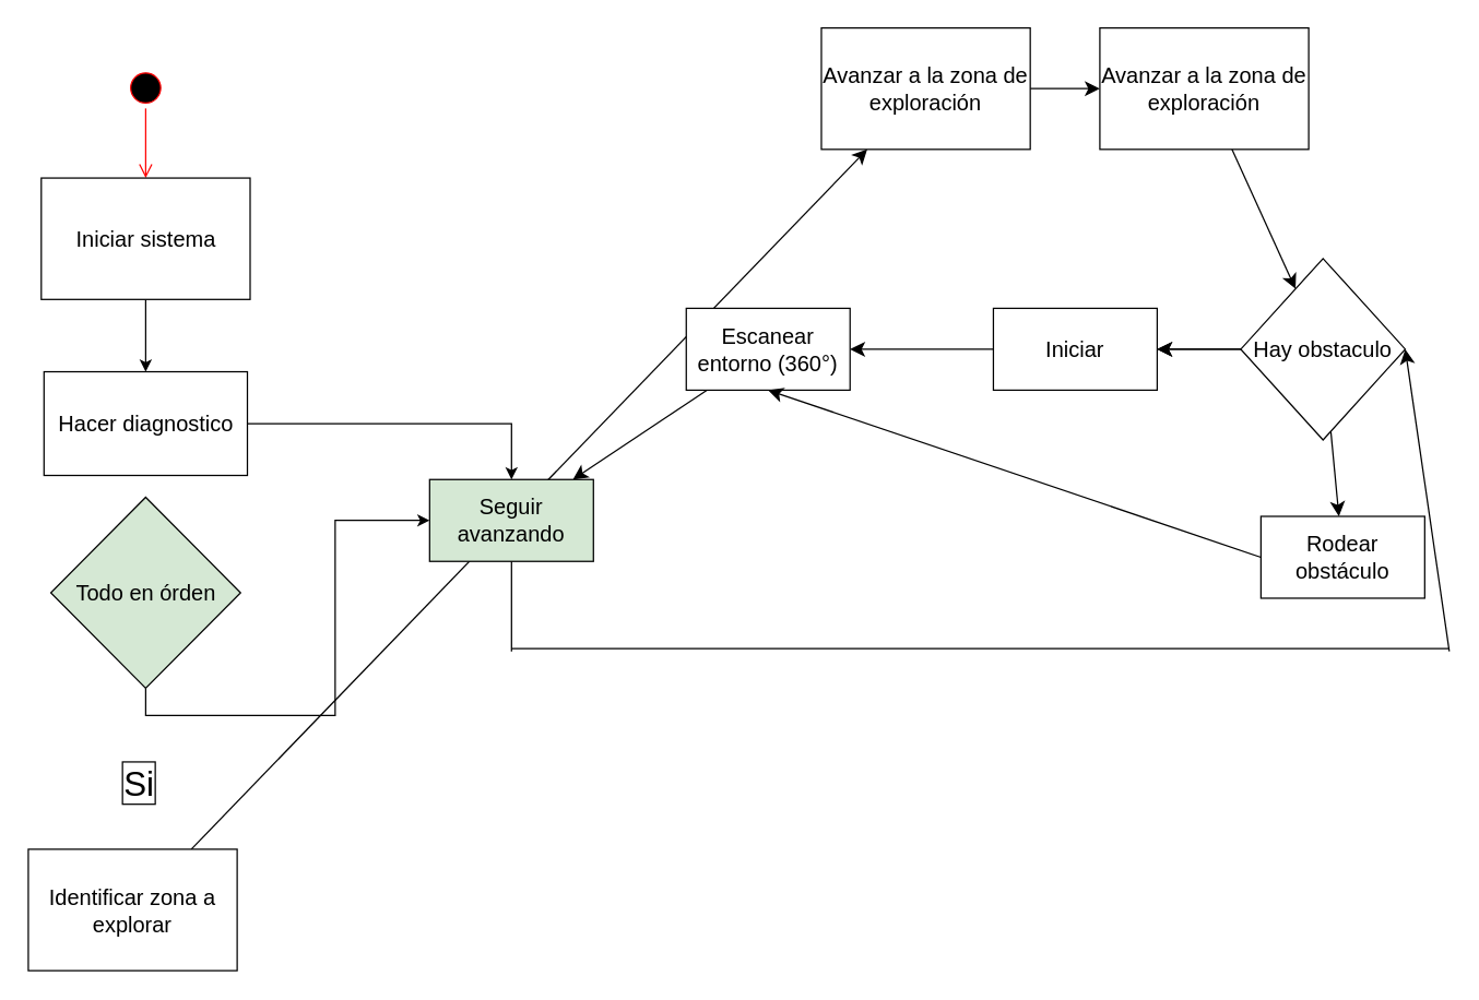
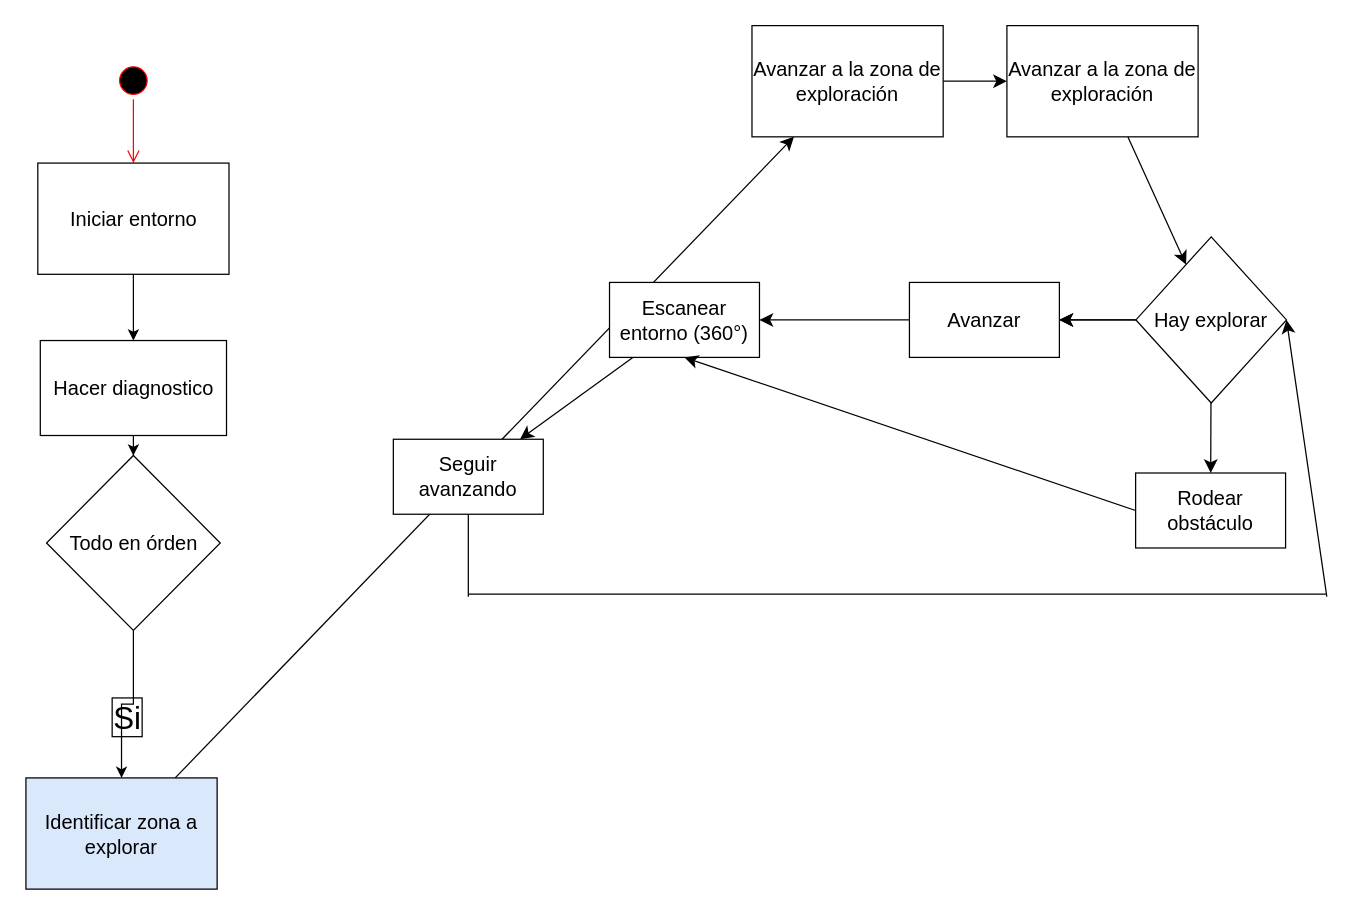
  <mxCell id="0" />
  <mxCell id="1" parent="0" />
  <mxCell id="2" value="" style="ellipse;html=1;shape=startState;fillColor=#000000;strokeColor=#ff0000;fontSize=16;direction=east;flipV=0;" parent="1" vertex="1"><mxGeometry x="91" y="49" width="30" height="30" as="geometry" /></mxCell>
  <mxCell id="3" value="" style="edgeStyle=orthogonalEdgeStyle;html=1;verticalAlign=bottom;endArrow=open;endSize=8;strokeColor=#ff0000;rounded=0;fontSize=12;curved=1;entryX=0.5;entryY=0;entryDx=0;entryDy=0;" parent="1" source="2" edge="1" target="5"><mxGeometry relative="1" as="geometry"><mxPoint x="170" y="64.571" as="targetPoint" /></mxGeometry></mxCell>
  <mxCell id="4" value="" style="edgeStyle=orthogonalEdgeStyle;rounded=0;orthogonalLoop=1;jettySize=auto;html=1;" edge="1" parent="1" source="5" target="27"><mxGeometry relative="1" as="geometry" /></mxCell>
- <mxCell id="5" value="Iniciar sistema" style="rounded=0;whiteSpace=wrap;html=1;fontSize=16;align=center;direction=east;flipV=0;" parent="1" vertex="1"><mxGeometry x="29.5" y="130" width="153" height="89" as="geometry" /></mxCell>
+ <mxCell id="5" value="Iniciar entorno" style="rounded=0;whiteSpace=wrap;html=1;fontSize=16;align=center;direction=east;flipV=0;" parent="1" vertex="1"><mxGeometry x="29.5" y="130" width="153" height="89" as="geometry" /></mxCell>
  <mxCell id="6" value="" style="edgeStyle=none;curved=1;rounded=0;orthogonalLoop=1;jettySize=auto;html=1;fontSize=12;startSize=8;endSize=8;" parent="1" source="7" target="9" edge="1"><mxGeometry relative="1" as="geometry" /></mxCell>
- <mxCell id="7" value="Identificar zona a explorar" style="rounded=0;whiteSpace=wrap;html=1;fontSize=16;align=center;direction=east;flipV=0;" parent="1" vertex="1"><mxGeometry x="20" y="622" width="153" height="89" as="geometry" /></mxCell>
+ <mxCell id="7" value="Identificar zona a explorar" style="rounded=0;whiteSpace=wrap;html=1;fontSize=16;align=center;direction=east;flipV=0;fillColor=#dae8fc;" parent="1" vertex="1"><mxGeometry x="20" y="622" width="153" height="89" as="geometry" /></mxCell>
  <mxCell id="8" value="" style="edgeStyle=none;curved=1;rounded=0;orthogonalLoop=1;jettySize=auto;html=1;fontSize=12;startSize=8;endSize=8;" parent="1" source="9" target="11" edge="1"><mxGeometry relative="1" as="geometry" /></mxCell>
  <mxCell id="9" value="Avanzar a la zona de exploración" style="rounded=0;whiteSpace=wrap;html=1;fontSize=16;align=center;direction=east;flipV=0;" parent="1" vertex="1"><mxGeometry x="601" y="20" width="153" height="89" as="geometry" /></mxCell>
  <mxCell id="10" value="" style="edgeStyle=none;curved=1;rounded=0;orthogonalLoop=1;jettySize=auto;html=1;fontSize=12;startSize=8;endSize=8;" parent="1" source="11" target="15" edge="1"><mxGeometry relative="1" as="geometry" /></mxCell>
  <mxCell id="11" value="Avanzar a la zona de exploración" style="rounded=0;whiteSpace=wrap;html=1;fontSize=16;align=center;direction=east;flipV=0;" parent="1" vertex="1"><mxGeometry x="805" y="20" width="153" height="89" as="geometry" /></mxCell>
  <mxCell id="12" value="" style="edgeStyle=none;curved=1;rounded=0;orthogonalLoop=1;jettySize=auto;html=1;fontSize=12;startSize=8;endSize=8;" parent="1" source="15" target="17" edge="1"><mxGeometry relative="1" as="geometry" /></mxCell>
  <mxCell id="13" value="" style="edgeStyle=none;curved=1;rounded=0;orthogonalLoop=1;jettySize=auto;html=1;fontSize=12;startSize=8;endSize=8;" parent="1" source="15" target="17" edge="1"><mxGeometry relative="1" as="geometry" /></mxCell>
  <mxCell id="14" value="" style="edgeStyle=none;curved=1;rounded=0;orthogonalLoop=1;jettySize=auto;html=1;fontSize=12;startSize=8;endSize=8;" parent="1" source="15" target="21" edge="1"><mxGeometry relative="1" as="geometry" /></mxCell>
- <mxCell id="15" value="Hay obstaculo" style="rhombus;whiteSpace=wrap;html=1;fontSize=16;flipH=1;flipV=1;" parent="1" vertex="1"><mxGeometry x="908.25" y="189" width="120.5" height="133" as="geometry" /></mxCell>
+ <mxCell id="15" value="Hay explorar" style="rhombus;whiteSpace=wrap;html=1;fontSize=16;flipH=1;flipV=1;" parent="1" vertex="1"><mxGeometry x="908.25" y="189" width="120.5" height="133" as="geometry" /></mxCell>
  <mxCell id="16" value="" style="edgeStyle=none;curved=1;rounded=0;orthogonalLoop=1;jettySize=auto;html=1;fontSize=12;startSize=8;endSize=8;" parent="1" source="17" target="19" edge="1"><mxGeometry relative="1" as="geometry" /></mxCell>
- <mxCell id="17" value="Iniciar" style="whiteSpace=wrap;html=1;fontSize=16;" parent="1" vertex="1"><mxGeometry x="727" y="225.5" width="120" height="60" as="geometry" /></mxCell>
+ <mxCell id="17" value="Avanzar" style="whiteSpace=wrap;html=1;fontSize=16;" parent="1" vertex="1"><mxGeometry x="727" y="225.5" width="120" height="60" as="geometry" /></mxCell>
  <mxCell id="18" value="" style="edgeStyle=none;curved=1;rounded=0;orthogonalLoop=1;jettySize=auto;html=1;fontSize=12;startSize=8;endSize=8;" parent="1" source="19" target="22" edge="1"><mxGeometry relative="1" as="geometry" /></mxCell>
- <mxCell id="19" value="Escanear entorno (360°)" style="whiteSpace=wrap;html=1;fontSize=16;" parent="1" vertex="1"><mxGeometry x="502" y="225.5" width="120" height="60" as="geometry" /></mxCell>
+ <mxCell id="19" value="Escanear entorno (360°)" style="whiteSpace=wrap;html=1;fontSize=16;" parent="1" vertex="1"><mxGeometry x="487" y="225.5" width="120" height="60" as="geometry" /></mxCell>
  <mxCell id="20" style="edgeStyle=none;curved=1;rounded=0;orthogonalLoop=1;jettySize=auto;html=1;exitX=0;exitY=0.5;exitDx=0;exitDy=0;entryX=0.5;entryY=1;entryDx=0;entryDy=0;fontSize=12;startSize=8;endSize=8;" parent="1" source="21" target="19" edge="1"><mxGeometry relative="1" as="geometry" /></mxCell>
- <mxCell id="21" value="Rodear obstáculo" style="whiteSpace=wrap;html=1;fontSize=16;" parent="1" vertex="1"><mxGeometry x="923" y="378" width="120" height="60" as="geometry" /></mxCell>
- <mxCell id="22" value="Seguir avanzando" style="whiteSpace=wrap;html=1;fontSize=16;fillColor=#d5e8d4;" parent="1" vertex="1"><mxGeometry x="314" y="351" width="120" height="60" as="geometry" /></mxCell>
+ <mxCell id="21" value="Rodear obstáculo" style="whiteSpace=wrap;html=1;fontSize=16;" parent="1" vertex="1"><mxGeometry x="908" y="378" width="120" height="60" as="geometry" /></mxCell>
+ <mxCell id="22" value="Seguir avanzando" style="whiteSpace=wrap;html=1;fontSize=16;" parent="1" vertex="1"><mxGeometry x="314" y="351" width="120" height="60" as="geometry" /></mxCell>
  <mxCell id="23" value="" style="endArrow=none;html=1;rounded=0;fontSize=12;startSize=8;endSize=8;curved=1;entryX=0.5;entryY=1;entryDx=0;entryDy=0;" parent="1" target="22" edge="1"><mxGeometry width="50" height="50" relative="1" as="geometry"><mxPoint x="374" y="477" as="sourcePoint" /><mxPoint x="408" y="281" as="targetPoint" /></mxGeometry></mxCell>
  <mxCell id="24" value="" style="endArrow=none;html=1;rounded=0;fontSize=12;startSize=8;endSize=8;curved=1;" parent="1" edge="1"><mxGeometry width="50" height="50" relative="1" as="geometry"><mxPoint x="374" y="475" as="sourcePoint" /><mxPoint x="1061" y="475" as="targetPoint" /></mxGeometry></mxCell>
  <mxCell id="25" value="" style="endArrow=classic;html=1;rounded=0;fontSize=12;startSize=8;endSize=8;curved=1;entryX=1;entryY=0.5;entryDx=0;entryDy=0;" parent="1" target="15" edge="1"><mxGeometry width="50" height="50" relative="1" as="geometry"><mxPoint x="1061" y="477" as="sourcePoint" /><mxPoint x="588" y="246" as="targetPoint" /></mxGeometry></mxCell>
- <mxCell id="26" value="" style="edgeStyle=orthogonalEdgeStyle;rounded=0;orthogonalLoop=1;jettySize=auto;html=1;" edge="1" parent="1" source="27" target="22"><mxGeometry relative="1" as="geometry" /></mxCell>
+ <mxCell id="26" value="" style="edgeStyle=orthogonalEdgeStyle;rounded=0;orthogonalLoop=1;jettySize=auto;html=1;" edge="1" parent="1" source="27" target="29"><mxGeometry relative="1" as="geometry" /></mxCell>
  <mxCell id="27" value="Hacer diagnostico" style="whiteSpace=wrap;html=1;fontSize=16;rounded=0;" vertex="1" parent="1"><mxGeometry x="31.5" y="272" width="149" height="76" as="geometry" /></mxCell>
- <mxCell id="28" style="edgeStyle=orthogonalEdgeStyle;rounded=0;orthogonalLoop=1;jettySize=auto;html=1;exitX=0.5;exitY=1;exitDx=0;exitDy=0;" edge="1" parent="1" source="29" target="22"><mxGeometry relative="1" as="geometry" /></mxCell>
- <mxCell id="29" value="Todo en órden" style="rhombus;whiteSpace=wrap;html=1;fontSize=16;rounded=0;fillColor=#d5e8d4;" vertex="1" parent="1"><mxGeometry x="36.5" y="364" width="139" height="140" as="geometry" /></mxCell>
+ <mxCell id="28" style="edgeStyle=orthogonalEdgeStyle;rounded=0;orthogonalLoop=1;jettySize=auto;html=1;exitX=0.5;exitY=1;exitDx=0;exitDy=0;" edge="1" parent="1" source="29" target="7"><mxGeometry relative="1" as="geometry" /></mxCell>
+ <mxCell id="29" value="Todo en órden" style="rhombus;whiteSpace=wrap;html=1;fontSize=16;rounded=0;" vertex="1" parent="1"><mxGeometry x="36.5" y="364" width="139" height="140" as="geometry" /></mxCell>
  <mxCell id="30" value="&lt;font style=&quot;font-size: 25px;&quot;&gt;Si&lt;/font&gt;" style="text;html=1;strokeColor=none;fillColor=none;align=center;verticalAlign=middle;whiteSpace=wrap;rounded=0;rotation=0;labelBorderColor=default;" vertex="1" parent="1"><mxGeometry x="52" y="547" width="99" height="52" as="geometry" /></mxCell>
